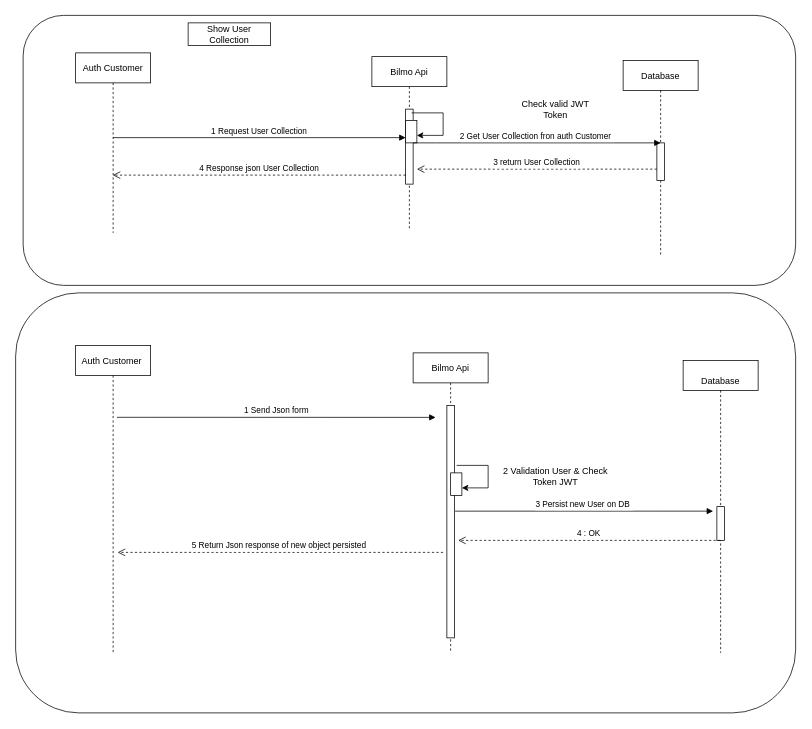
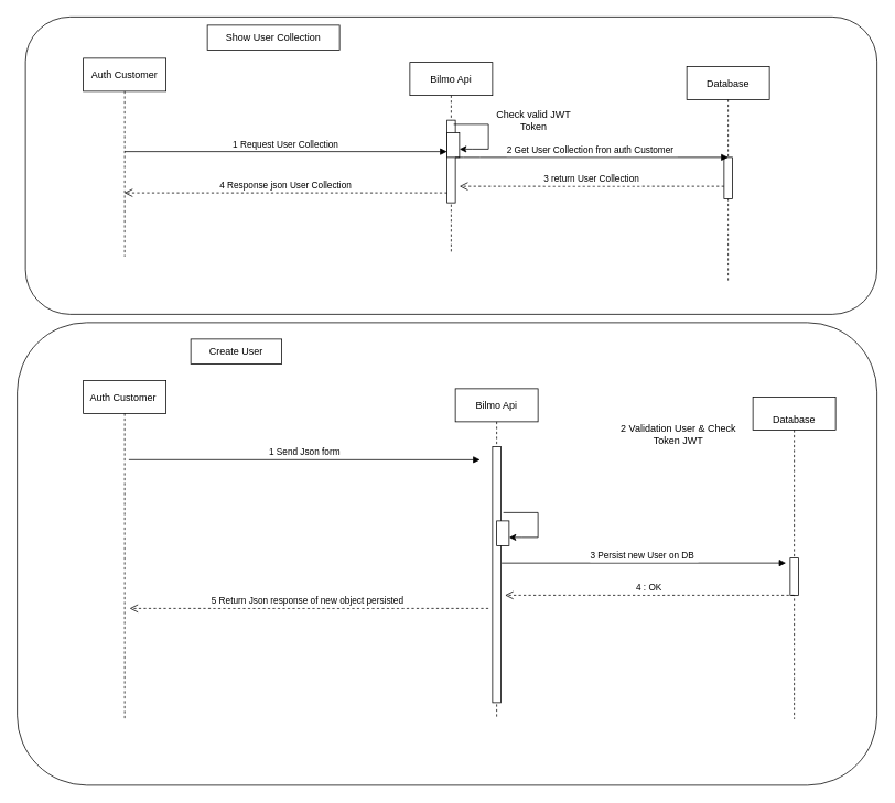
  <mxCell id="0" />
  <mxCell id="1" parent="0" />
  <mxCell id="2" value="" style="rounded=1;whiteSpace=wrap;html=1;" parent="1" vertex="1"><mxGeometry x="30" y="20" width="1030" height="360" as="geometry" /></mxCell>
  <mxCell id="3" value="Auth Customer" style="shape=umlLifeline;perimeter=lifelinePerimeter;container=1;collapsible=0;recursiveResize=0;rounded=0;shadow=0;strokeWidth=1;" parent="1" vertex="1"><mxGeometry x="100" y="70" width="100" height="240" as="geometry" /></mxCell>
- <mxCell id="4" value="Show User Collection" style="rounded=0;whiteSpace=wrap;html=1;" parent="1" vertex="1"><mxGeometry y="30" width="110" height="30" as="geometry" x="250" /></mxCell>
+ <mxCell id="4" value="Show User Collection" style="rounded=0;whiteSpace=wrap;html=1;" parent="1" vertex="1"><mxGeometry x="250" y="30" width="160" height="30" as="geometry" /></mxCell>
  <mxCell id="5" value="Bilmo Api" style="shape=umlLifeline;perimeter=lifelinePerimeter;container=1;collapsible=0;recursiveResize=0;rounded=0;shadow=0;strokeWidth=1;" parent="1" vertex="1"><mxGeometry x="495" y="75" width="100" height="230" as="geometry" /></mxCell>
  <mxCell id="6" value="" style="points=[];perimeter=orthogonalPerimeter;rounded=0;shadow=0;strokeWidth=1;" parent="5" vertex="1"><mxGeometry x="45" y="70" width="10" height="100" as="geometry" /></mxCell>
  <mxCell id="7" value="3 return User Collection" style="verticalAlign=bottom;endArrow=open;dashed=1;endSize=8;shadow=0;strokeWidth=1;" parent="5" edge="1"><mxGeometry relative="1" as="geometry"><mxPoint x="60" y="150" as="targetPoint" /><mxPoint x="380" y="150" as="sourcePoint" /><Array as="points" /></mxGeometry></mxCell>
  <mxCell id="8" value="" style="points=[];perimeter=orthogonalPerimeter;rounded=0;shadow=0;strokeWidth=1;" vertex="1" parent="5"><mxGeometry x="45" y="85" width="15" height="30" as="geometry" /></mxCell>
  <mxCell id="9" value="" style="endArrow=classic;html=1;rounded=0;" edge="1" parent="5" target="8"><mxGeometry width="50" height="50" relative="1" as="geometry"><mxPoint x="53" y="75" as="sourcePoint" /><mxPoint x="-225" y="-425" as="targetPoint" /><Array as="points"><mxPoint x="95" y="75" /><mxPoint x="95" y="105" /><mxPoint x="75" y="105" /></Array></mxGeometry></mxCell>
  <mxCell id="10" value="Database" style="shape=umlLifeline;perimeter=lifelinePerimeter;container=1;collapsible=0;recursiveResize=0;rounded=0;shadow=0;strokeWidth=1;" parent="1" vertex="1"><mxGeometry x="830" y="80" width="100" height="260" as="geometry" /></mxCell>
  <mxCell id="11" value="" style="points=[];perimeter=orthogonalPerimeter;rounded=0;shadow=0;strokeWidth=1;" parent="10" vertex="1"><mxGeometry x="45" y="110" width="10" height="50" as="geometry" /></mxCell>
  <mxCell id="12" value="1 Request User Collection" style="verticalAlign=bottom;endArrow=block;shadow=0;strokeWidth=1;" parent="1" edge="1"><mxGeometry relative="1" as="geometry"><mxPoint x="150" y="183" as="sourcePoint" /><mxPoint x="540" y="183" as="targetPoint" /></mxGeometry></mxCell>
  <mxCell id="13" value="2 Get User Collection fron auth Customer " style="verticalAlign=bottom;endArrow=block;shadow=0;strokeWidth=1;" parent="1" edge="1"><mxGeometry relative="1" as="geometry"><mxPoint x="550" y="190" as="sourcePoint" /><mxPoint x="880" y="190" as="targetPoint" /><Array as="points"><mxPoint x="570" y="190" /></Array></mxGeometry></mxCell>
  <mxCell id="14" value="4 Response json User Collection" style="verticalAlign=bottom;endArrow=open;dashed=1;endSize=8;shadow=0;strokeWidth=1;" parent="1" edge="1"><mxGeometry relative="1" as="geometry"><mxPoint x="149.5" y="232.98" as="targetPoint" /><mxPoint x="540" y="233" as="sourcePoint" /></mxGeometry></mxCell>
  <mxCell id="15" value="" style="rounded=1;whiteSpace=wrap;html=1;" parent="1" vertex="1"><mxGeometry x="20" y="390" width="1040" height="560" as="geometry" /></mxCell>
  <mxCell id="16" value="Auth Customer " style="shape=umlLifeline;perimeter=lifelinePerimeter;container=1;collapsible=0;recursiveResize=0;rounded=0;shadow=0;strokeWidth=1;" parent="1" vertex="1"><mxGeometry x="100" y="460" width="100" height="410" as="geometry" /></mxCell>
  <mxCell id="17" value="Bilmo Api" style="shape=umlLifeline;perimeter=lifelinePerimeter;container=1;collapsible=0;recursiveResize=0;rounded=0;shadow=0;strokeWidth=1;" parent="1" vertex="1"><mxGeometry x="550" y="470" width="100" height="400" as="geometry" /></mxCell>
  <mxCell id="18" value="" style="points=[];perimeter=orthogonalPerimeter;rounded=0;shadow=0;strokeWidth=1;" parent="17" vertex="1"><mxGeometry x="45" y="70" width="10" height="310" as="geometry" /></mxCell>
  <mxCell id="19" value="" style="points=[];perimeter=orthogonalPerimeter;rounded=0;shadow=0;strokeWidth=1;" parent="17" vertex="1"><mxGeometry x="50" y="160" width="15" height="30" as="geometry" /></mxCell>
  <mxCell id="20" value="" style="endArrow=classic;html=1;rounded=0;" parent="17" target="19" edge="1"><mxGeometry width="50" height="50" relative="1" as="geometry"><mxPoint x="58" y="150" as="sourcePoint" /><mxPoint x="80" y="130" as="targetPoint" /><Array as="points"><mxPoint x="100" y="150" /><mxPoint x="100" y="180" /><mxPoint x="80" y="180" /></Array></mxGeometry></mxCell>
  <mxCell id="21" value="1 Send Json form" style="verticalAlign=bottom;endArrow=block;shadow=0;strokeWidth=1;exitX=1;exitY=0.096;exitDx=0;exitDy=0;exitPerimeter=0;" parent="1" edge="1"><mxGeometry relative="1" as="geometry"><mxPoint x="155" y="555.92" as="sourcePoint" /><mxPoint x="580" y="556" as="targetPoint" /></mxGeometry></mxCell>
  <mxCell id="22" value="5 Return Json response of new object persisted " style="verticalAlign=bottom;endArrow=open;dashed=1;endSize=8;shadow=0;strokeWidth=1;entryX=1.1;entryY=0.043;entryDx=0;entryDy=0;entryPerimeter=0;" parent="1" edge="1"><mxGeometry relative="1" as="geometry"><mxPoint x="156" y="736.02" as="targetPoint" /><mxPoint x="590" y="736" as="sourcePoint" /></mxGeometry></mxCell>
  <mxCell id="23" value="&#10;Database" style="shape=umlLifeline;perimeter=lifelinePerimeter;container=1;collapsible=0;recursiveResize=0;rounded=0;shadow=0;strokeWidth=1;" parent="1" vertex="1"><mxGeometry x="910" y="480" width="100" height="390" as="geometry" /></mxCell>
  <mxCell id="24" value="" style="points=[];perimeter=orthogonalPerimeter;rounded=0;shadow=0;strokeWidth=1;" parent="23" vertex="1"><mxGeometry x="45" y="195" width="10" height="45" as="geometry" /></mxCell>
  <mxCell id="25" value="4 : OK" style="verticalAlign=bottom;endArrow=open;dashed=1;endSize=8;shadow=0;strokeWidth=1;" parent="1" source="23" edge="1"><mxGeometry relative="1" as="geometry"><mxPoint x="610" y="720" as="targetPoint" /><mxPoint x="609.5" y="680" as="sourcePoint" /><Array as="points" /></mxGeometry></mxCell>
- <mxCell id="26" value="2 Validation User &amp;amp; Check Token JWT" style="text;html=1;strokeColor=none;fillColor=none;align=center;verticalAlign=middle;whiteSpace=wrap;rounded=0;" parent="1" vertex="1"><mxGeometry x="660" y="620" width="160" height="30" as="geometry" /></mxCell>
+ <mxCell id="26" value="2 Validation User &amp;amp; Check Token JWT" style="text;html=1;strokeColor=none;fillColor=none;align=center;verticalAlign=middle;whiteSpace=wrap;rounded=0;" parent="1" vertex="1"><mxGeometry x="740" y="510" width="160" height="30" as="geometry" /></mxCell>
  <mxCell id="27" value="3 Persist new User on DB " style="verticalAlign=bottom;endArrow=block;shadow=0;strokeWidth=1;exitX=1.1;exitY=0.455;exitDx=0;exitDy=0;exitPerimeter=0;" parent="1" source="18" edge="1"><mxGeometry relative="1" as="geometry"><mxPoint x="180" y="566" as="sourcePoint" /><mxPoint x="950" y="681" as="targetPoint" /></mxGeometry></mxCell>
- <mxCell id="29" value="Check valid JWT Token" style="text;html=1;strokeColor=none;fillColor=none;align=center;verticalAlign=middle;whiteSpace=wrap;rounded=0;" vertex="1" parent="1"><mxGeometry x="690" y="130" width="100" height="30" as="geometry" /></mxCell>
+ <mxCell id="28" value="Create User" style="rounded=0;whiteSpace=wrap;html=1;" parent="1" vertex="1"><mxGeometry x="230" y="410" width="110" height="30" as="geometry" /></mxCell>
+ <mxCell id="29" value="Check valid JWT Token" style="text;html=1;strokeColor=none;fillColor=none;align=center;verticalAlign=middle;whiteSpace=wrap;rounded=0;" vertex="1" parent="1"><mxGeometry x="595" y="130" width="100" height="30" as="geometry" /></mxCell>
